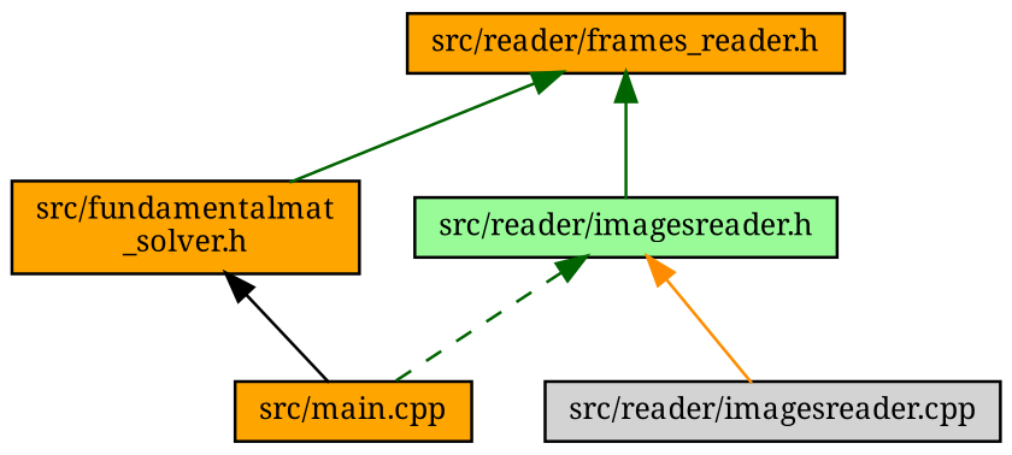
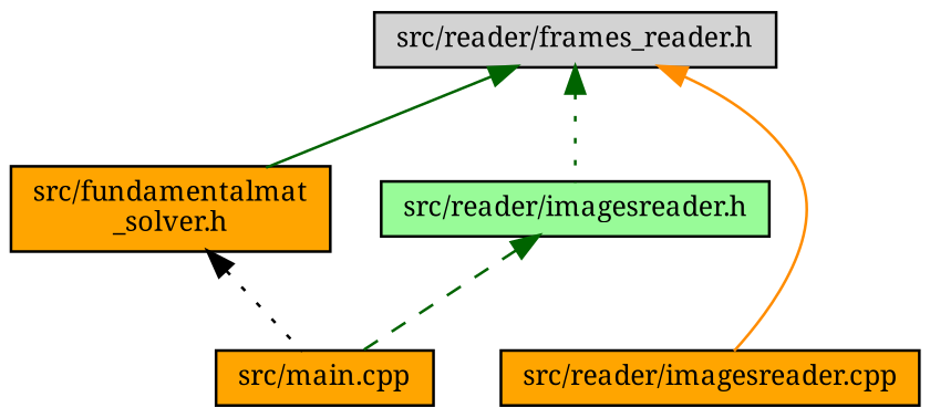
  digraph {
    fontname="Noto Serif"
    node [color=black fillcolor=lightgrey fontname="Noto Serif" fontsize=10 shape=record style=filled]
    edge [color=darkgreen dir=back fontname="Noto Serif" fontsize=10 labelfontname=Helvetica labelfontsize=10 style=solid]
-   n1 [fillcolor=orange fontcolor=black height=0.2 label="src/reader/frames_reader.h" width=0.4]
+   n1 [fontcolor=black height=0.2 label="src/reader/frames_reader.h" width=0.4]
    n2 [fillcolor=orange height=0.2 label="src/fundamentalmat\l_solver.h" width=0.4]
    n3 [fillcolor=palegreen height=0.2 label="src/reader/imagesreader.h" width=0.4]
    n4 [fillcolor=orange height=0.2 label="src/main.cpp" width=0.4]
-   n5 [height=0.2 label="src/reader/imagesreader.cpp" width=0.4]
+   n5 [fillcolor=orange height=0.2 label="src/reader/imagesreader.cpp" width=0.4]
    n1 -> n2
-   n1 -> n3
-   n2 -> n4 [color=black]
+   n1 -> n3 [style=dotted]
+   n2 -> n4 [color=black style=dotted]
    n3 -> n4 [style=dashed]
-   n3 -> n5 [color=darkorange]
+   n1 -> n5 [color=darkorange]
  }
